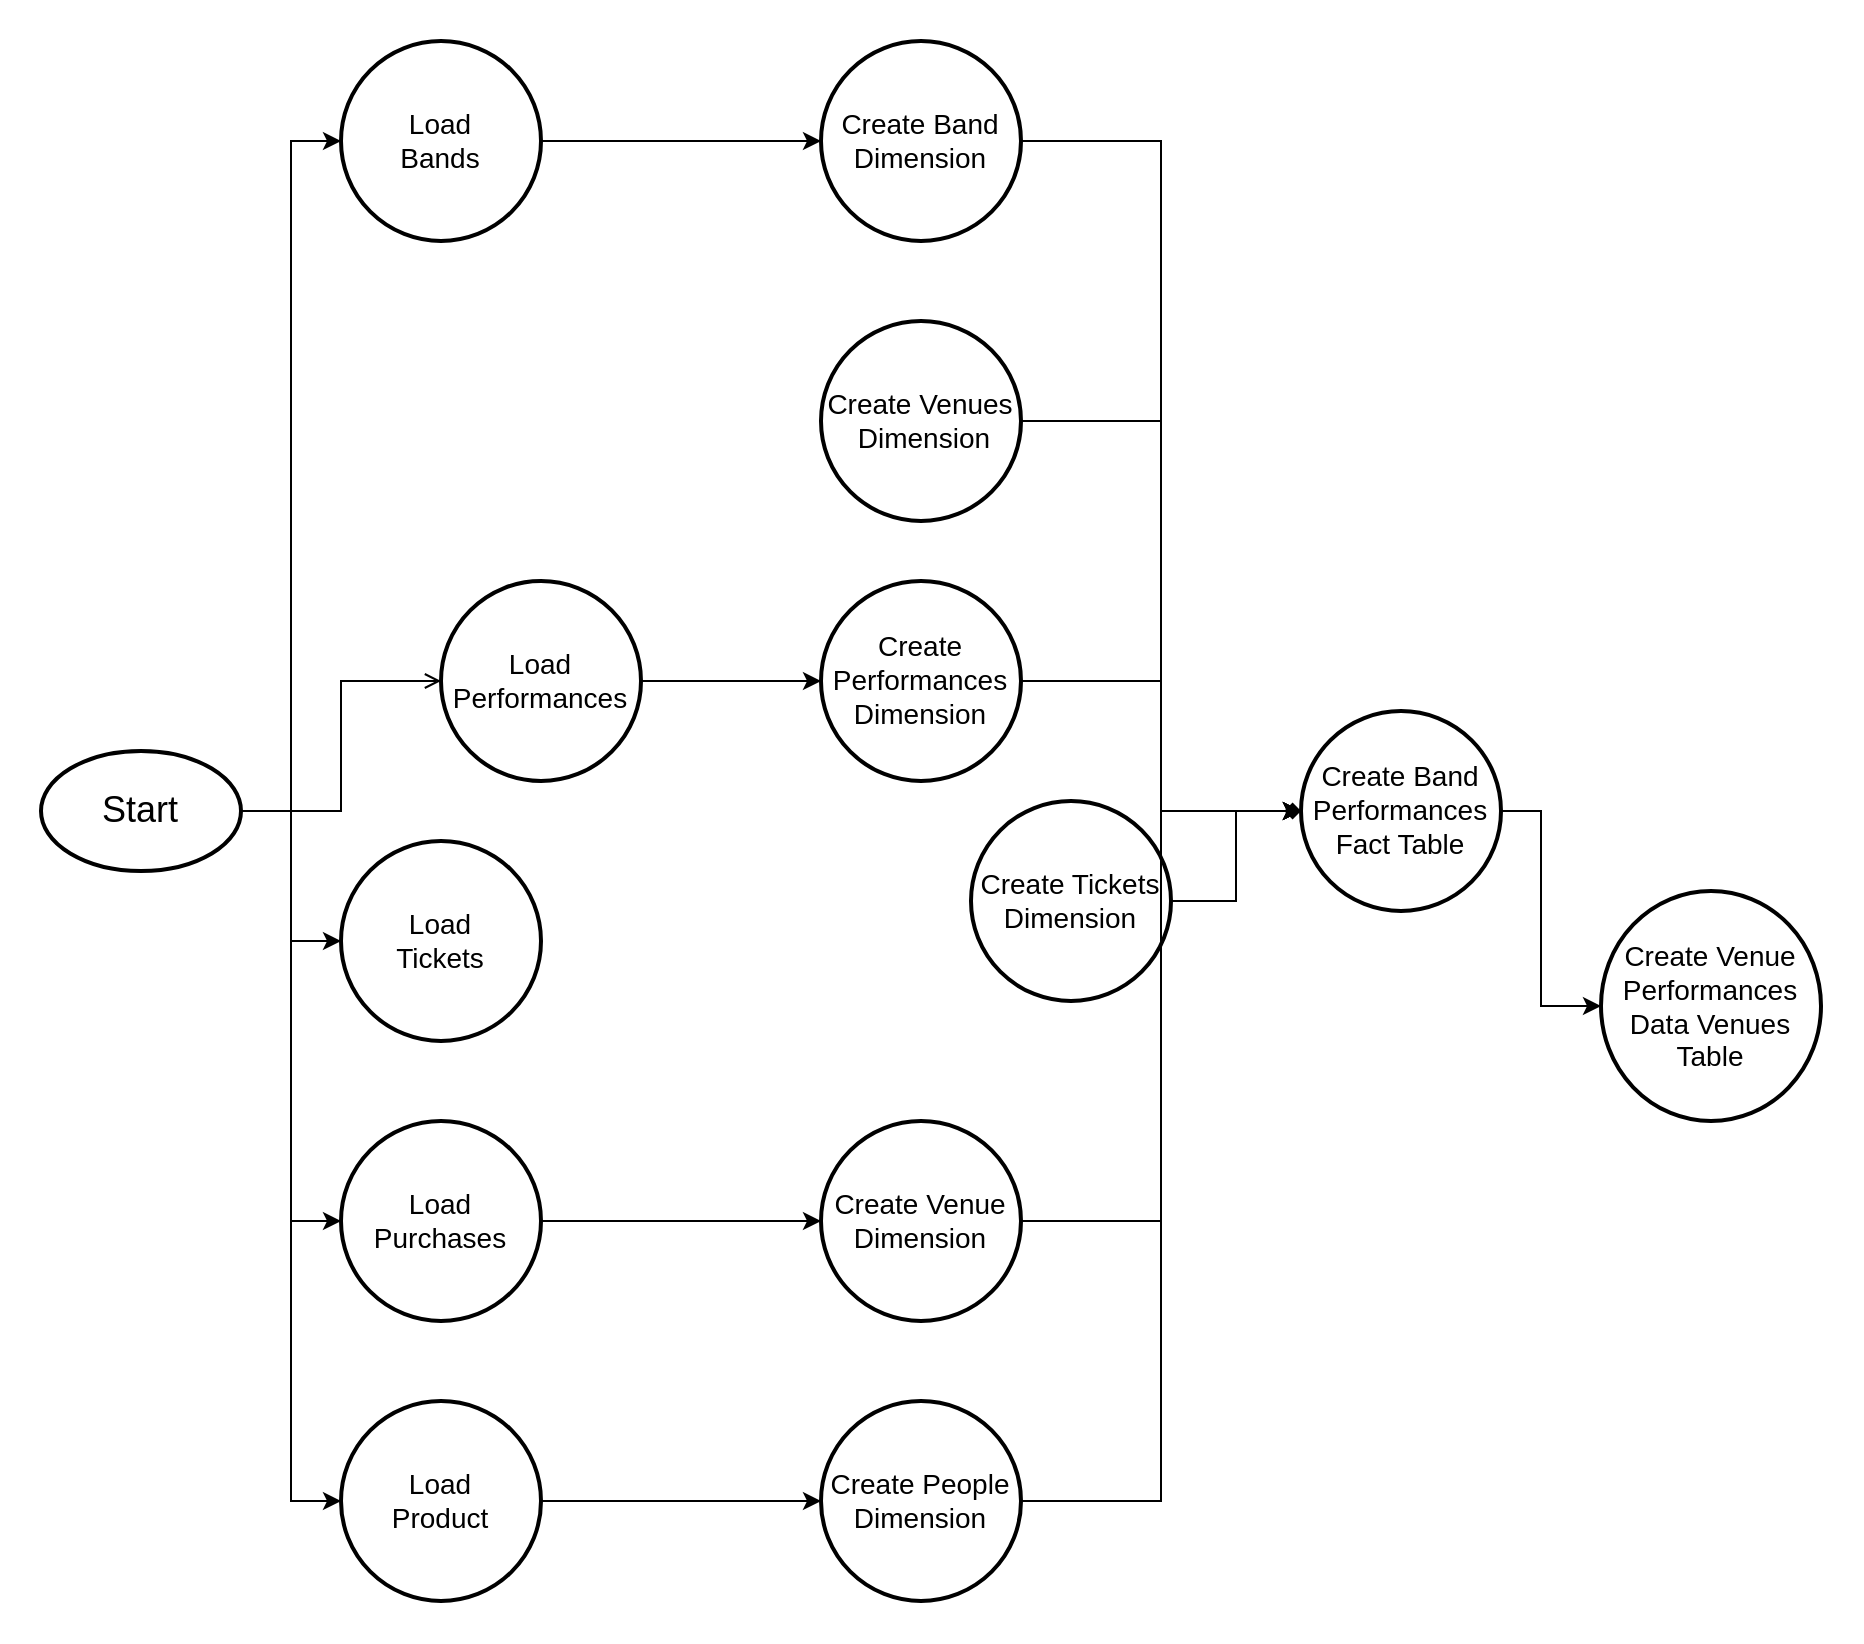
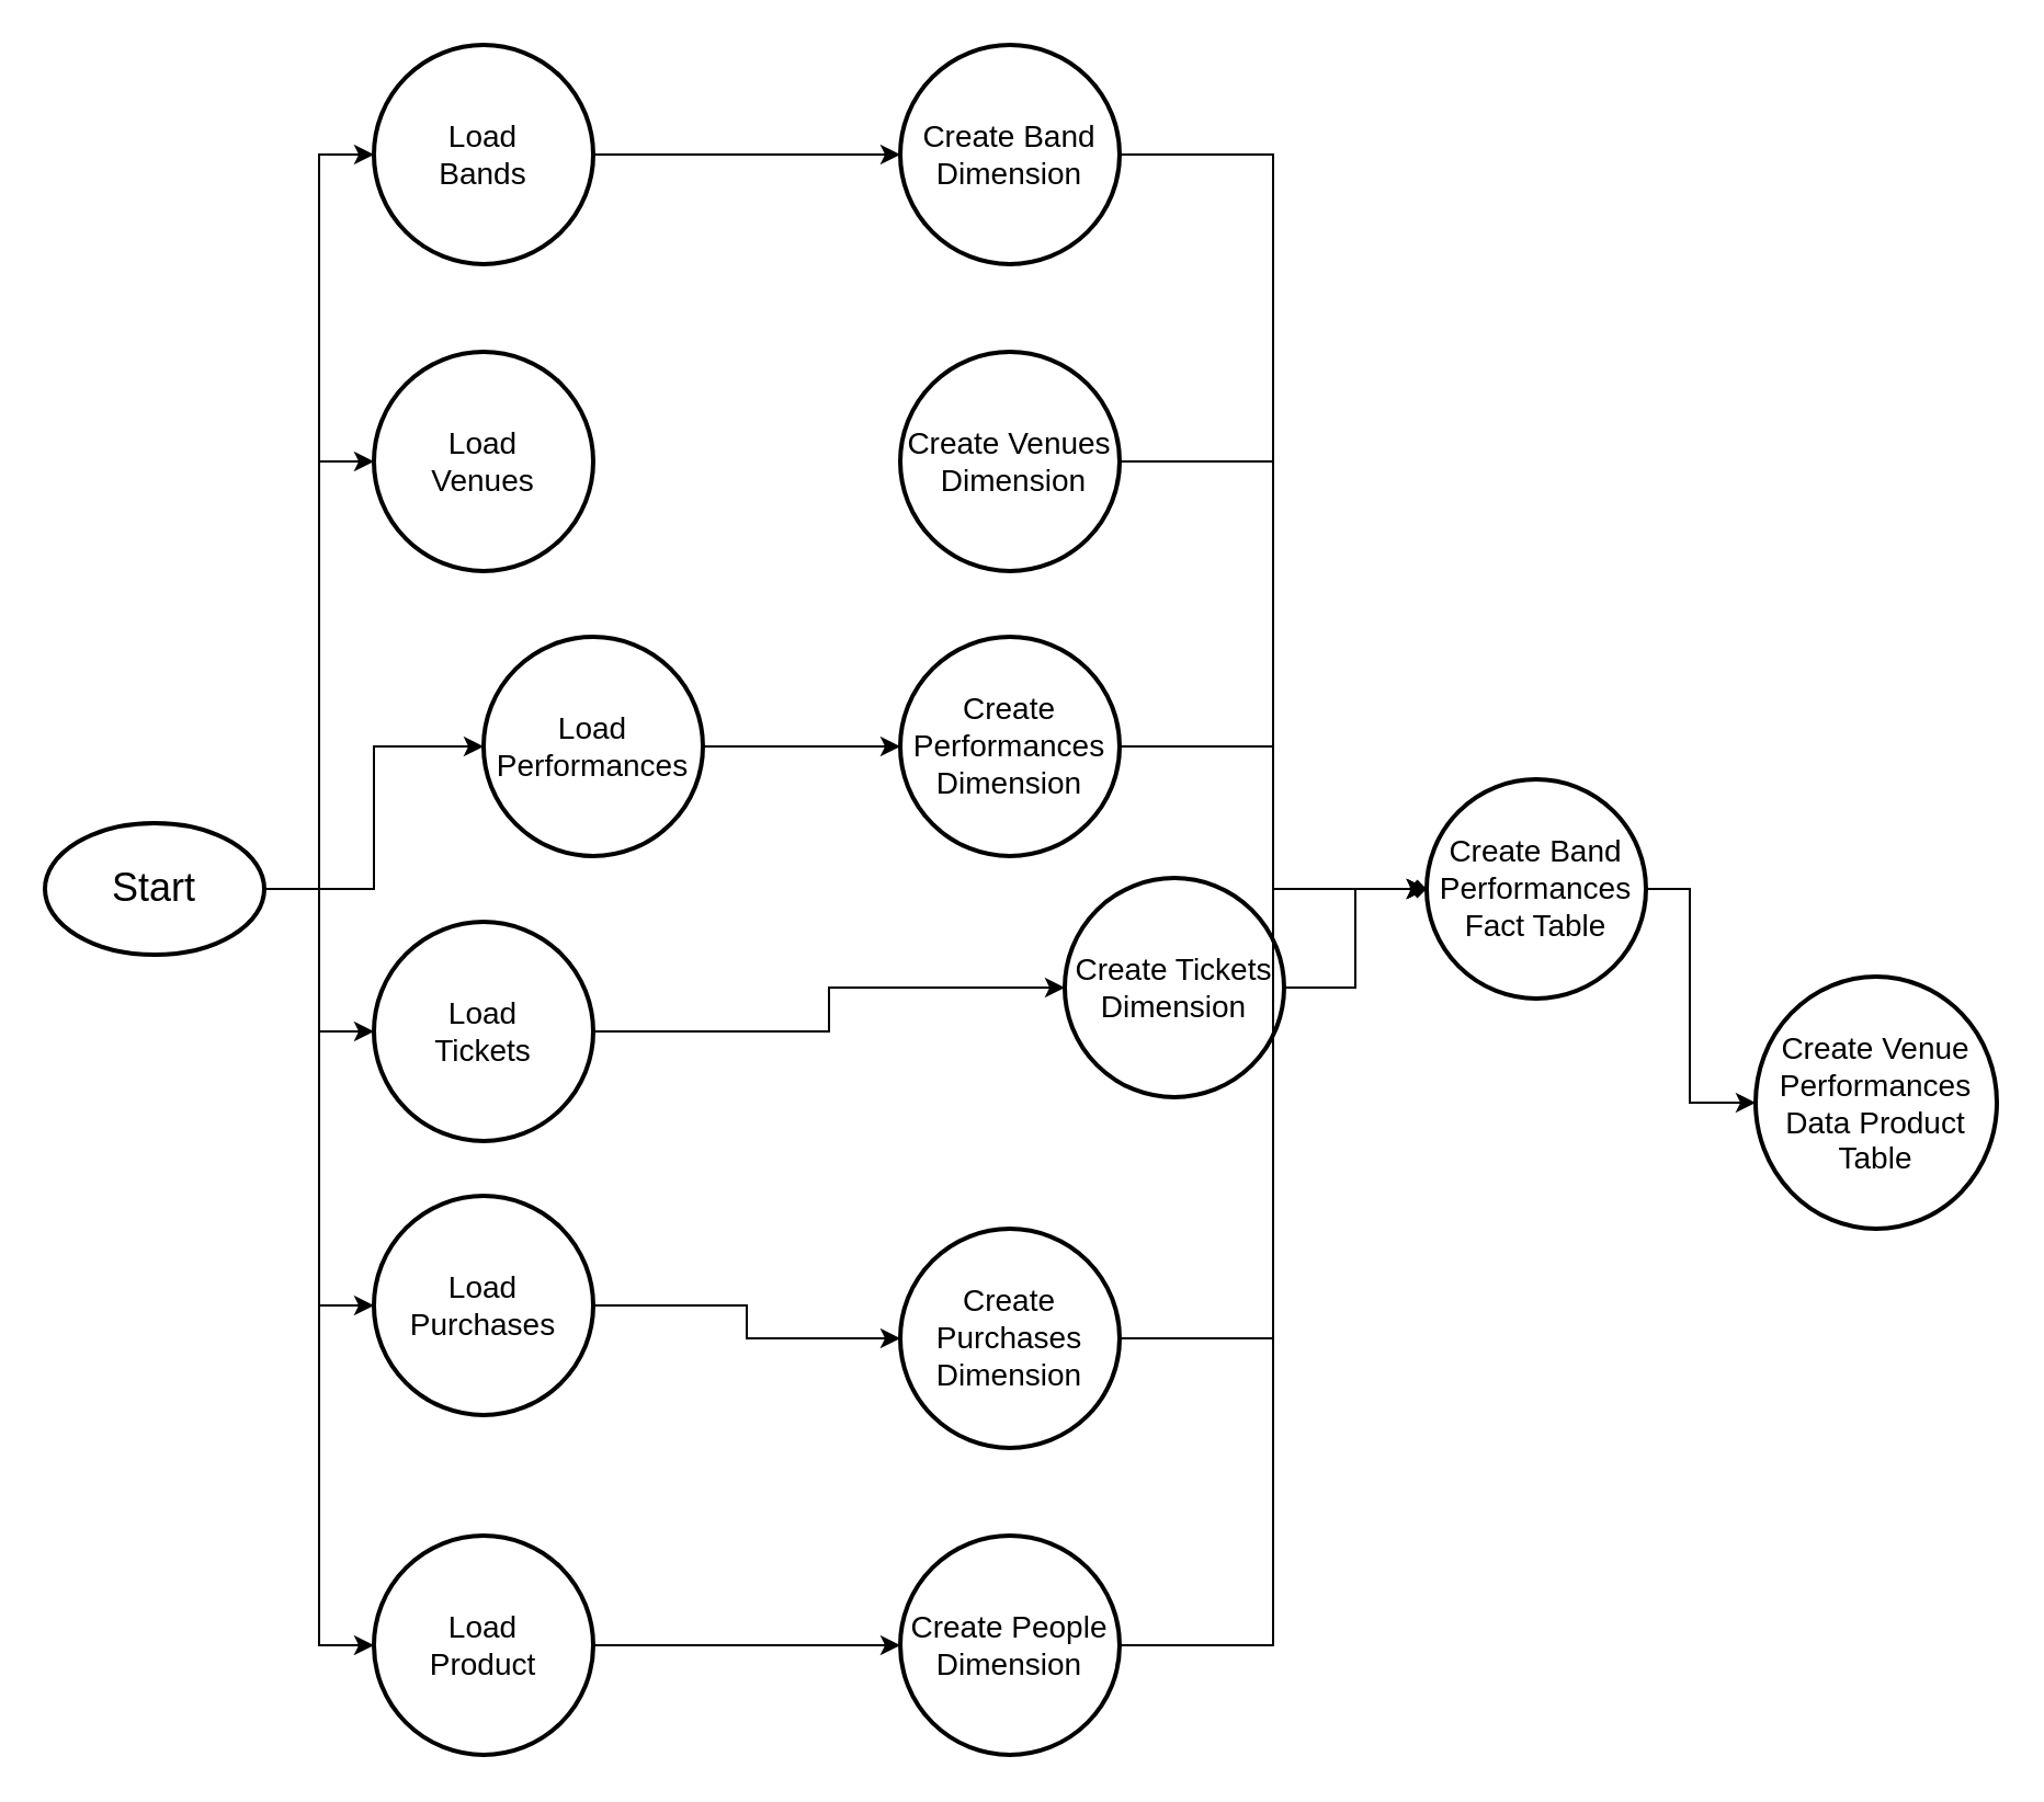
  <mxCell id="0" />
  <mxCell id="1" parent="0" />
  <mxCell id="2" style="edgeStyle=orthogonalEdgeStyle;rounded=0;orthogonalLoop=1;jettySize=auto;html=1;exitX=1;exitY=0.5;exitDx=0;exitDy=0;exitPerimeter=0;fontSize=12;entryX=0;entryY=0.5;entryDx=0;entryDy=0;entryPerimeter=0;" edge="1" parent="1" source="8" target="14"><mxGeometry relative="1" as="geometry"><mxPoint x="160" y="110" as="targetPoint" /></mxGeometry></mxCell>
- <mxCell id="4" style="edgeStyle=orthogonalEdgeStyle;rounded=0;orthogonalLoop=1;jettySize=auto;html=1;entryX=0;entryY=0.5;entryDx=0;entryDy=0;entryPerimeter=0;fontSize=12;endArrow=open;" edge="1" parent="1" source="8" target="17"><mxGeometry relative="1" as="geometry" /></mxCell>
+ <mxCell id="3" style="edgeStyle=orthogonalEdgeStyle;rounded=0;orthogonalLoop=1;jettySize=auto;html=1;entryX=0;entryY=0.5;entryDx=0;entryDy=0;entryPerimeter=0;fontSize=12;" edge="1" parent="1" source="8" target="15"><mxGeometry relative="1" as="geometry" /></mxCell>
+ <mxCell id="4" style="edgeStyle=orthogonalEdgeStyle;rounded=0;orthogonalLoop=1;jettySize=auto;html=1;entryX=0;entryY=0.5;entryDx=0;entryDy=0;entryPerimeter=0;fontSize=12;" edge="1" parent="1" source="8" target="17"><mxGeometry relative="1" as="geometry" /></mxCell>
  <mxCell id="5" style="edgeStyle=orthogonalEdgeStyle;rounded=0;orthogonalLoop=1;jettySize=auto;html=1;entryX=0;entryY=0.5;entryDx=0;entryDy=0;entryPerimeter=0;fontSize=12;" edge="1" parent="1" source="8" target="19"><mxGeometry relative="1" as="geometry" /></mxCell>
  <mxCell id="6" style="edgeStyle=orthogonalEdgeStyle;rounded=0;orthogonalLoop=1;jettySize=auto;html=1;entryX=0;entryY=0.5;entryDx=0;entryDy=0;entryPerimeter=0;fontSize=12;" edge="1" parent="1" source="8" target="12"><mxGeometry relative="1" as="geometry" /></mxCell>
  <mxCell id="7" style="edgeStyle=orthogonalEdgeStyle;rounded=0;orthogonalLoop=1;jettySize=auto;html=1;entryX=0;entryY=0.5;entryDx=0;entryDy=0;entryPerimeter=0;fontSize=12;" edge="1" parent="1" source="8" target="10"><mxGeometry relative="1" as="geometry" /></mxCell>
  <mxCell id="8" value="&lt;font style=&quot;font-size: 18px;&quot;&gt;Start&lt;/font&gt;" style="strokeWidth=2;html=1;shape=mxgraph.flowchart.start_1;whiteSpace=wrap;fontSize=12;" vertex="1" parent="1"><mxGeometry x="20" y="375" width="100" height="60" as="geometry" /></mxCell>
  <mxCell id="9" style="edgeStyle=orthogonalEdgeStyle;rounded=0;orthogonalLoop=1;jettySize=auto;html=1;entryX=0;entryY=0.5;entryDx=0;entryDy=0;entryPerimeter=0;fontSize=18;" edge="1" parent="1" source="10" target="31"><mxGeometry relative="1" as="geometry" /></mxCell>
  <mxCell id="10" value="&lt;font style=&quot;font-size: 14px;&quot;&gt;Load&lt;br&gt;Product&lt;/font&gt;" style="strokeWidth=2;html=1;shape=mxgraph.flowchart.start_2;whiteSpace=wrap;fontSize=12;" vertex="1" parent="1"><mxGeometry x="170" y="700" width="100" height="100" as="geometry" /></mxCell>
  <mxCell id="11" style="edgeStyle=orthogonalEdgeStyle;rounded=0;orthogonalLoop=1;jettySize=auto;html=1;fontSize=18;" edge="1" parent="1" source="12" target="29"><mxGeometry relative="1" as="geometry" /></mxCell>
- <mxCell id="12" value="&lt;font style=&quot;font-size: 14px;&quot;&gt;Load&lt;br&gt;Purchases&lt;/font&gt;" style="strokeWidth=2;html=1;shape=mxgraph.flowchart.start_2;whiteSpace=wrap;fontSize=12;" vertex="1" parent="1"><mxGeometry x="170" y="560" width="100" height="100" as="geometry" /></mxCell>
+ <mxCell id="12" value="&lt;font style=&quot;font-size: 14px;&quot;&gt;Load&lt;br&gt;Purchases&lt;/font&gt;" style="strokeWidth=2;html=1;shape=mxgraph.flowchart.start_2;whiteSpace=wrap;fontSize=12;" vertex="1" parent="1"><mxGeometry x="170" y="545" width="100" height="100" as="geometry" /></mxCell>
  <mxCell id="13" style="edgeStyle=orthogonalEdgeStyle;rounded=0;orthogonalLoop=1;jettySize=auto;html=1;entryX=0;entryY=0.5;entryDx=0;entryDy=0;entryPerimeter=0;fontSize=18;" edge="1" parent="1" source="14" target="21"><mxGeometry relative="1" as="geometry" /></mxCell>
  <mxCell id="14" value="&lt;font style=&quot;font-size: 14px;&quot;&gt;Load&lt;br&gt;Bands&lt;/font&gt;" style="strokeWidth=2;html=1;shape=mxgraph.flowchart.start_2;whiteSpace=wrap;fontSize=12;" vertex="1" parent="1"><mxGeometry x="170" y="20" width="100" height="100" as="geometry" /></mxCell>
+ <mxCell id="15" value="&lt;font style=&quot;font-size: 14px;&quot;&gt;Load&lt;br&gt;Venues&lt;/font&gt;" style="strokeWidth=2;html=1;shape=mxgraph.flowchart.start_2;whiteSpace=wrap;fontSize=12;" vertex="1" parent="1"><mxGeometry x="170" y="160" width="100" height="100" as="geometry" /></mxCell>
  <mxCell id="16" style="edgeStyle=orthogonalEdgeStyle;rounded=0;orthogonalLoop=1;jettySize=auto;html=1;entryX=0;entryY=0.5;entryDx=0;entryDy=0;entryPerimeter=0;fontSize=18;" edge="1" parent="1" source="17" target="25"><mxGeometry relative="1" as="geometry" /></mxCell>
  <mxCell id="17" value="&lt;font style=&quot;font-size: 14px;&quot;&gt;Load Performances&lt;/font&gt;" style="strokeWidth=2;html=1;shape=mxgraph.flowchart.start_2;whiteSpace=wrap;fontSize=12;" vertex="1" parent="1"><mxGeometry x="220" y="290" width="100" height="100" as="geometry" /></mxCell>
+ <mxCell id="18" style="edgeStyle=orthogonalEdgeStyle;rounded=0;orthogonalLoop=1;jettySize=auto;html=1;entryX=0;entryY=0.5;entryDx=0;entryDy=0;entryPerimeter=0;fontSize=18;" edge="1" parent="1" source="19" target="27"><mxGeometry relative="1" as="geometry" /></mxCell>
  <mxCell id="19" value="&lt;font style=&quot;font-size: 14px;&quot;&gt;Load&lt;br&gt;Tickets&lt;/font&gt;" style="strokeWidth=2;html=1;shape=mxgraph.flowchart.start_2;whiteSpace=wrap;fontSize=12;" vertex="1" parent="1"><mxGeometry x="170" y="420" width="100" height="100" as="geometry" /></mxCell>
  <mxCell id="20" style="edgeStyle=orthogonalEdgeStyle;rounded=0;orthogonalLoop=1;jettySize=auto;html=1;entryX=0;entryY=0.5;entryDx=0;entryDy=0;entryPerimeter=0;fontSize=14;" edge="1" parent="1" source="21" target="33"><mxGeometry relative="1" as="geometry" /></mxCell>
  <mxCell id="21" value="&lt;font style=&quot;font-size: 14px;&quot;&gt;Create Band Dimension&lt;/font&gt;" style="strokeWidth=2;html=1;shape=mxgraph.flowchart.start_2;whiteSpace=wrap;fontSize=12;" vertex="1" parent="1"><mxGeometry x="410" y="20" width="100" height="100" as="geometry" /></mxCell>
  <mxCell id="22" style="edgeStyle=orthogonalEdgeStyle;rounded=0;orthogonalLoop=1;jettySize=auto;html=1;entryX=0;entryY=0.5;entryDx=0;entryDy=0;entryPerimeter=0;fontSize=14;" edge="1" parent="1" source="23" target="33"><mxGeometry relative="1" as="geometry" /></mxCell>
  <mxCell id="23" value="&lt;font style=&quot;font-size: 14px;&quot;&gt;Create Venues&lt;br&gt;&amp;nbsp;Dimension&lt;/font&gt;" style="strokeWidth=2;html=1;shape=mxgraph.flowchart.start_2;whiteSpace=wrap;fontSize=12;" vertex="1" parent="1"><mxGeometry x="410" y="160" width="100" height="100" as="geometry" /></mxCell>
  <mxCell id="24" style="edgeStyle=orthogonalEdgeStyle;rounded=0;orthogonalLoop=1;jettySize=auto;html=1;entryX=0;entryY=0.5;entryDx=0;entryDy=0;entryPerimeter=0;fontSize=14;" edge="1" parent="1" source="25" target="33"><mxGeometry relative="1" as="geometry" /></mxCell>
  <mxCell id="25" value="&lt;font style=&quot;font-size: 14px;&quot;&gt;Create Performances Dimension&lt;/font&gt;" style="strokeWidth=2;html=1;shape=mxgraph.flowchart.start_2;whiteSpace=wrap;fontSize=12;" vertex="1" parent="1"><mxGeometry x="410" y="290" width="100" height="100" as="geometry" /></mxCell>
  <mxCell id="26" style="edgeStyle=orthogonalEdgeStyle;rounded=0;orthogonalLoop=1;jettySize=auto;html=1;entryX=0;entryY=0.5;entryDx=0;entryDy=0;entryPerimeter=0;fontSize=14;" edge="1" parent="1" source="27" target="33"><mxGeometry relative="1" as="geometry" /></mxCell>
  <mxCell id="27" value="&lt;font style=&quot;font-size: 14px;&quot;&gt;Create Tickets Dimension&lt;/font&gt;" style="strokeWidth=2;html=1;shape=mxgraph.flowchart.start_2;whiteSpace=wrap;fontSize=12;" vertex="1" parent="1"><mxGeometry x="485" y="400" width="100" height="100" as="geometry" /></mxCell>
  <mxCell id="28" style="edgeStyle=orthogonalEdgeStyle;rounded=0;orthogonalLoop=1;jettySize=auto;html=1;entryX=0;entryY=0.5;entryDx=0;entryDy=0;entryPerimeter=0;fontSize=14;endArrow=diamond;" edge="1" parent="1" source="29" target="33"><mxGeometry relative="1" as="geometry" /></mxCell>
- <mxCell id="29" value="&lt;font style=&quot;font-size: 14px;&quot;&gt;Create Venue Dimension&lt;/font&gt;" style="strokeWidth=2;html=1;shape=mxgraph.flowchart.start_2;whiteSpace=wrap;fontSize=12;" vertex="1" parent="1"><mxGeometry x="410" y="560" width="100" height="100" as="geometry" /></mxCell>
+ <mxCell id="29" value="&lt;font style=&quot;font-size: 14px;&quot;&gt;Create Purchases Dimension&lt;/font&gt;" style="strokeWidth=2;html=1;shape=mxgraph.flowchart.start_2;whiteSpace=wrap;fontSize=12;" vertex="1" parent="1"><mxGeometry x="410" y="560" width="100" height="100" as="geometry" /></mxCell>
  <mxCell id="30" style="edgeStyle=orthogonalEdgeStyle;rounded=0;orthogonalLoop=1;jettySize=auto;html=1;entryX=0;entryY=0.5;entryDx=0;entryDy=0;entryPerimeter=0;fontSize=14;" edge="1" parent="1" source="31" target="33"><mxGeometry relative="1" as="geometry" /></mxCell>
  <mxCell id="31" value="&lt;font style=&quot;font-size: 14px;&quot;&gt;Create People Dimension&lt;/font&gt;" style="strokeWidth=2;html=1;shape=mxgraph.flowchart.start_2;whiteSpace=wrap;fontSize=12;" vertex="1" parent="1"><mxGeometry x="410" y="700" width="100" height="100" as="geometry" /></mxCell>
  <mxCell id="32" style="edgeStyle=orthogonalEdgeStyle;rounded=0;orthogonalLoop=1;jettySize=auto;html=1;entryX=0;entryY=0.5;entryDx=0;entryDy=0;entryPerimeter=0;fontSize=18;" edge="1" parent="1" source="33" target="34"><mxGeometry relative="1" as="geometry"><Array as="points"><mxPoint x="770" y="405" /><mxPoint x="770" y="503" /></Array></mxGeometry></mxCell>
  <mxCell id="33" value="&lt;span style=&quot;font-size: 14px;&quot;&gt;Create Band Performances Fact Table&lt;/span&gt;" style="strokeWidth=2;html=1;shape=mxgraph.flowchart.start_2;whiteSpace=wrap;fontSize=12;" vertex="1" parent="1"><mxGeometry x="650" y="355" width="100" height="100" as="geometry" /></mxCell>
- <mxCell id="34" value="&lt;span style=&quot;font-size: 14px;&quot;&gt;Create Venue Performances Data Venues Table&lt;/span&gt;" style="strokeWidth=2;html=1;shape=mxgraph.flowchart.start_2;whiteSpace=wrap;fontSize=12;" vertex="1" parent="1"><mxGeometry x="800" y="445" width="110" height="115" as="geometry" /></mxCell>
+ <mxCell id="34" value="&lt;span style=&quot;font-size: 14px;&quot;&gt;Create Venue Performances Data Product Table&lt;/span&gt;" style="strokeWidth=2;html=1;shape=mxgraph.flowchart.start_2;whiteSpace=wrap;fontSize=12;" vertex="1" parent="1"><mxGeometry x="800" y="445" width="110" height="115" as="geometry" /></mxCell>
